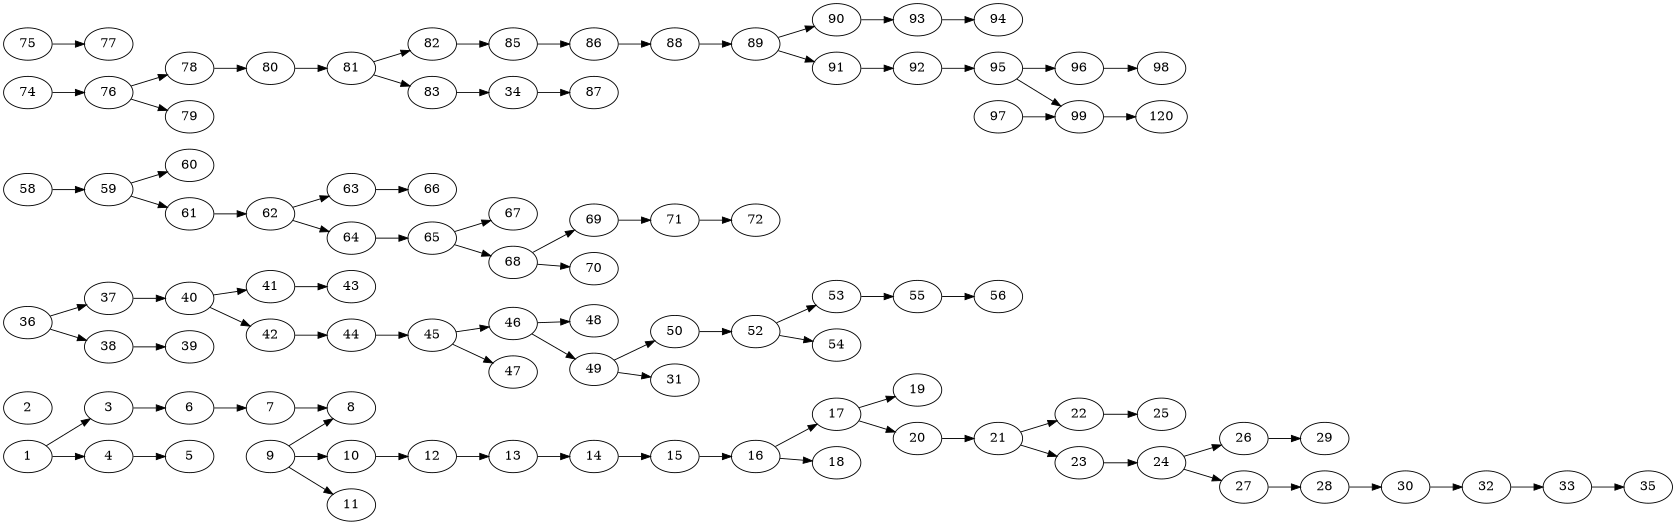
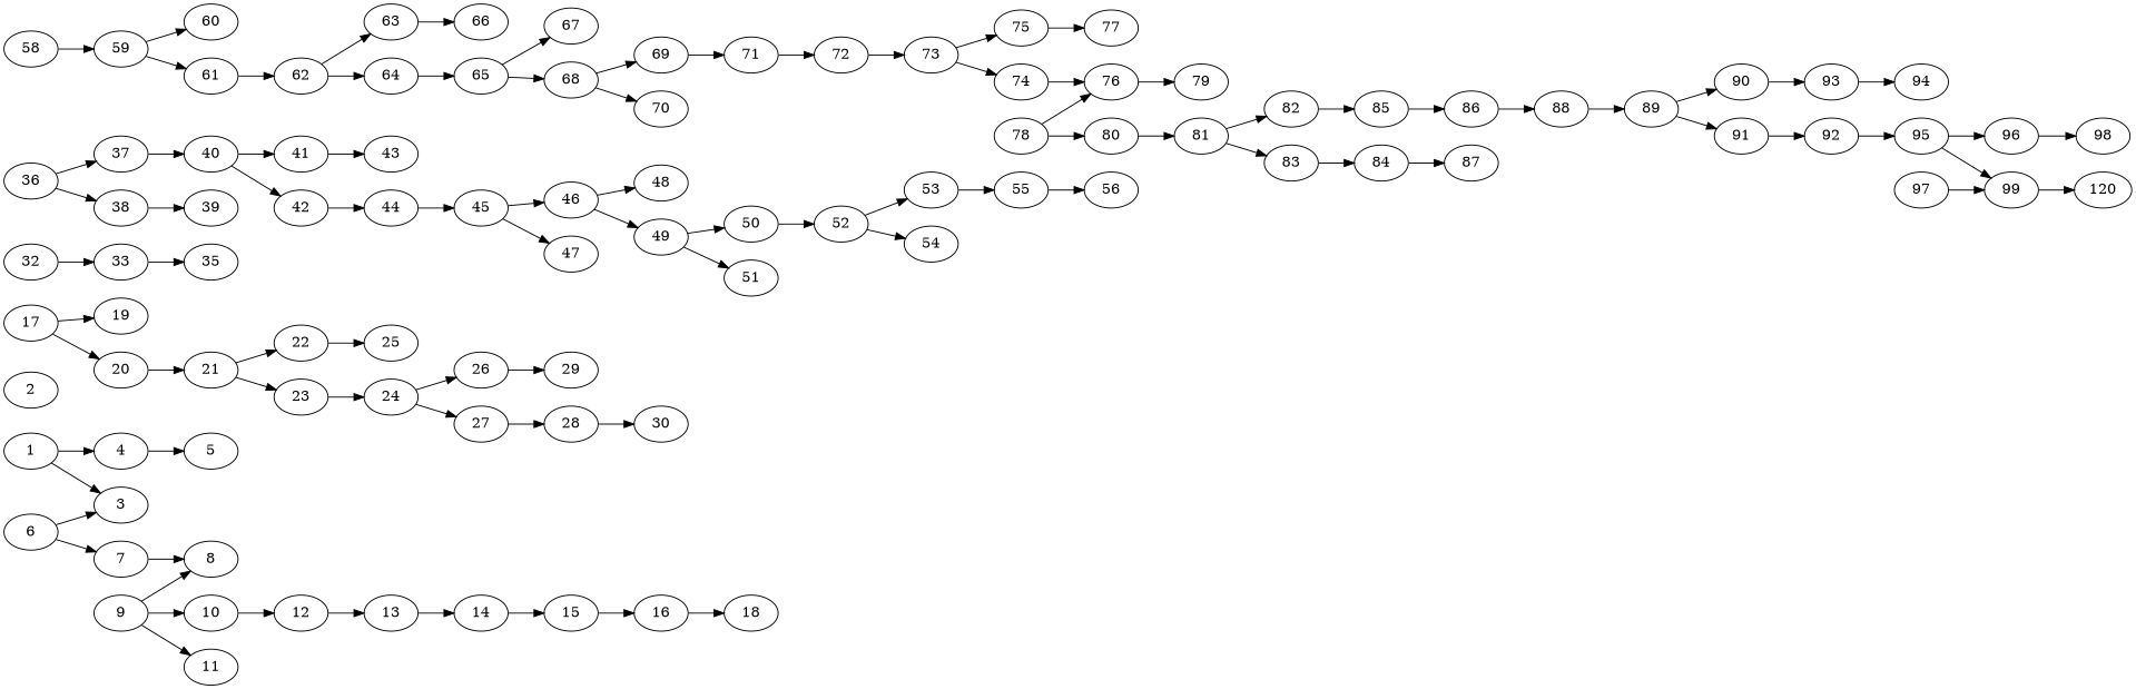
  digraph {
    rankdir=LR
    node [alpha=0.02]
    1 [alpha=0.10]
    3 [alpha=0.14]
    4 [alpha=0.20]
    6 [alpha=0.00]
    5 [alpha=0.17]
    7 [alpha=0.03]
    2 [alpha=0.13]
    8 [alpha=0.16]
    9 [alpha=0.01]
    10 [alpha=0.00]
    11 [alpha=0.14]
    12 [alpha=0.11]
    13 [alpha=0.08]
    14 [alpha=0.04]
    15
    16 [alpha=0.03]
    17 [alpha=0.04]
    18 [alpha=0.13]
    19 [alpha=0.06]
    20 [alpha=0.12]
    21
    22 [alpha=0.03]
    23 [alpha=0.12]
    25 [alpha=0.07]
    24 [alpha=0.09]
    26 [alpha=0.07]
    27 [alpha=0.12]
    29 [alpha=0.04]
    28 [alpha=0.11]
    30
    32
    33 [alpha=0.04]
    35 [alpha=0.05]
    36 [alpha=0.09]
    37 [alpha=0.05]
    38 [alpha=0.00]
    40 [alpha=0.16]
    39 [alpha=0.07]
    41 [alpha=0.05]
    42 [alpha=0.03]
    43 [alpha=0.08]
    44 [alpha=0.17]
    45 [alpha=0.05]
    46
    47 [alpha=0.16]
    48 [alpha=0.07]
    49
    50 [alpha=0.15]
-   51 [alpha=0.10 label=31]
+   51 [alpha=0.10]
    52 [alpha=0.14]
    53 [alpha=0.19]
    54
    55 [alpha=0.18]
    56
    58 [alpha=0.11]
    59 [alpha=0.01]
    60 [alpha=0.08]
    61 [alpha=0.10]
    62 [alpha=0.19]
    63 [alpha=0.04]
    64 [alpha=0.20]
    66
    65 [alpha=0.05]
    67 [alpha=0.13]
    68 [alpha=0.19]
    69 [alpha=0.07]
    70 [alpha=0.12]
    71 [alpha=0.10]
    72 [alpha=0.04]
+   73 [alpha=0.14]
    74
    75 [alpha=0.03]
    76 [alpha=0.06]
    77 [alpha=0.18]
    78
    79 [alpha=0.08]
    80 [alpha=0.05]
    81 [alpha=0.20]
    82 [alpha=0.05]
    83 [alpha=0.08]
    85 [alpha=0.12]
-   84 [alpha=0.17 label=34]
+   84 [alpha=0.17]
    86 [alpha=0.09]
    87
    88 [alpha=0.03]
    89 [alpha=0.16]
    90 [alpha=0.13]
    91 [alpha=0.15]
    93 [alpha=0.08]
    92
    94 [alpha=0.04]
    95 [alpha=0.07]
    96 [alpha=0.15]
    99 [alpha=0.05]
    98 [alpha=0.19]
    97 [alpha=0.19]
    n97 [alpha=0.08 label=120]
    1 -> 3
    1 -> 4
-   3 -> 6
+   6 -> 3
    4 -> 5
    6 -> 7
    7 -> 8
    9 -> 8
    9 -> 10
    9 -> 11
    10 -> 12
    12 -> 13
    13 -> 14
    14 -> 15
    15 -> 16
-   16 -> 17
    16 -> 18
    17 -> 19
    17 -> 20
    20 -> 21
    21 -> 22
    21 -> 23
    22 -> 25
    23 -> 24
    24 -> 26
    24 -> 27
    26 -> 29
    27 -> 28
    28 -> 30
-   30 -> 32
    32 -> 33
    33 -> 35
    36 -> 37
    36 -> 38
    37 -> 40
    38 -> 39
    40 -> 41
    40 -> 42
    41 -> 43
    42 -> 44
    44 -> 45
    45 -> 46
    45 -> 47
    46 -> 48
    46 -> 49
    49 -> 50
    49 -> 51
    50 -> 52
    52 -> 53
    52 -> 54
    53 -> 55
    55 -> 56
    58 -> 59
    59 -> 60
    59 -> 61
    61 -> 62
    62 -> 63
    62 -> 64
    63 -> 66
    64 -> 65
    65 -> 67
    65 -> 68
    68 -> 69
    68 -> 70
    69 -> 71
    71 -> 72
+   72 -> 73
+   73 -> 74
+   73 -> 75
    74 -> 76
    75 -> 77
-   76 -> 78
+   78 -> 76
    76 -> 79
    78 -> 80
    80 -> 81
    81 -> 82
    81 -> 83
    82 -> 85
    83 -> 84
    85 -> 86
    84 -> 87
    86 -> 88
    88 -> 89
    89 -> 90
    89 -> 91
    90 -> 93
    91 -> 92
    93 -> 94
    92 -> 95
    95 -> 96
    95 -> 99
    96 -> 98
    99 -> n97
    97 -> 99
  }
